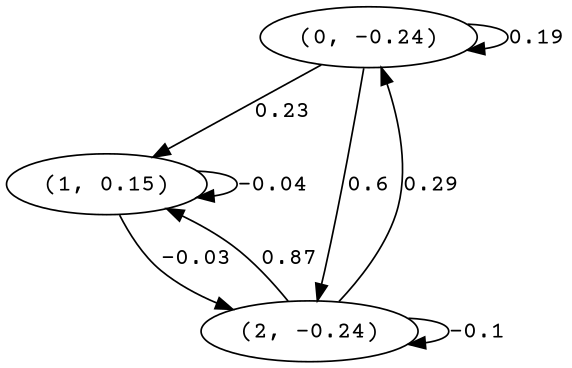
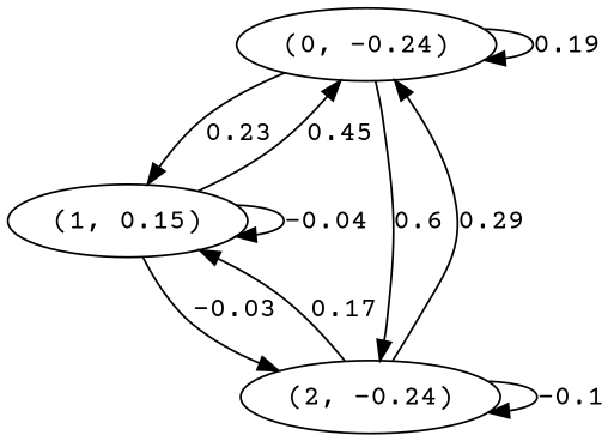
  digraph {
    fontname="Courier Prime"
    node [fontname="Courier Prime"]
    edge [fontname="Courier Prime"]
    n1 [label="(0, -0.24)"]
    n2 [label="(1, 0.15)"]
    n3 [label="(2, -0.24)"]
    n1 -> n1 [label=0.19]
    n1 -> n2 [label=0.23]
    n1 -> n3 [label=0.6]
+   n2 -> n1 [label=0.45]
    n2 -> n2 [label=-0.04]
    n2 -> n3 [label=-0.03]
    n3 -> n1 [label=0.29]
-   n3 -> n2 [label=0.87]
+   n3 -> n2 [label=0.17]
    n3 -> n3 [label=-0.1]
  }
